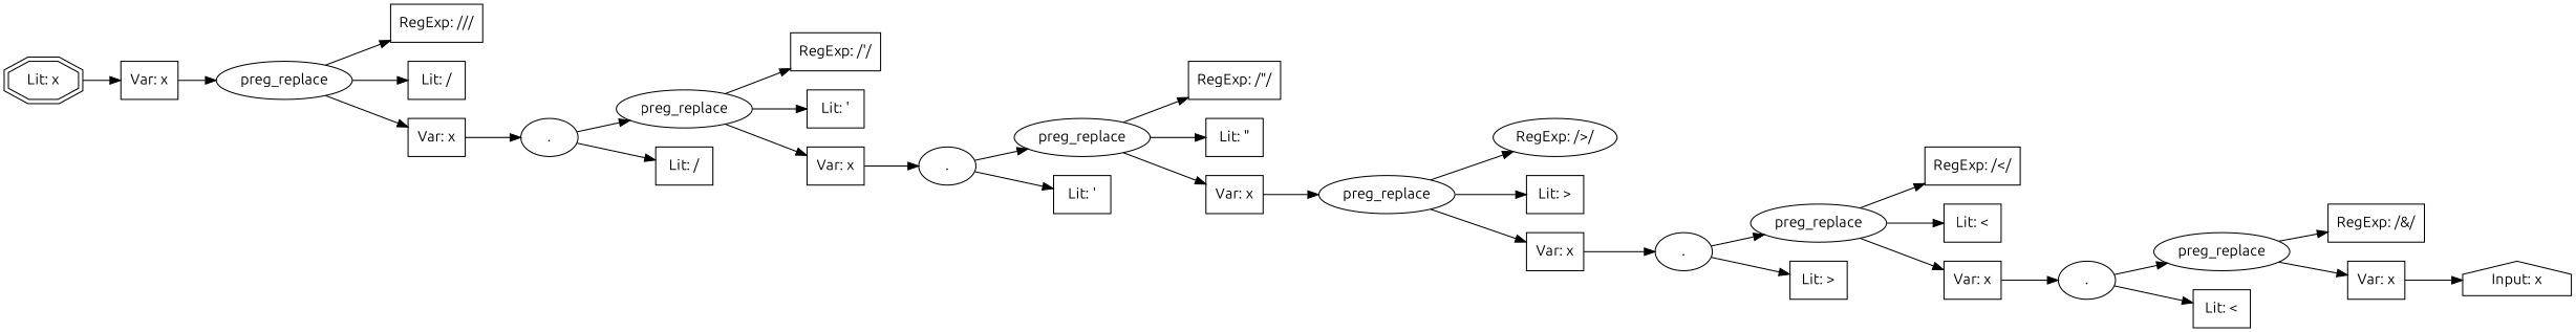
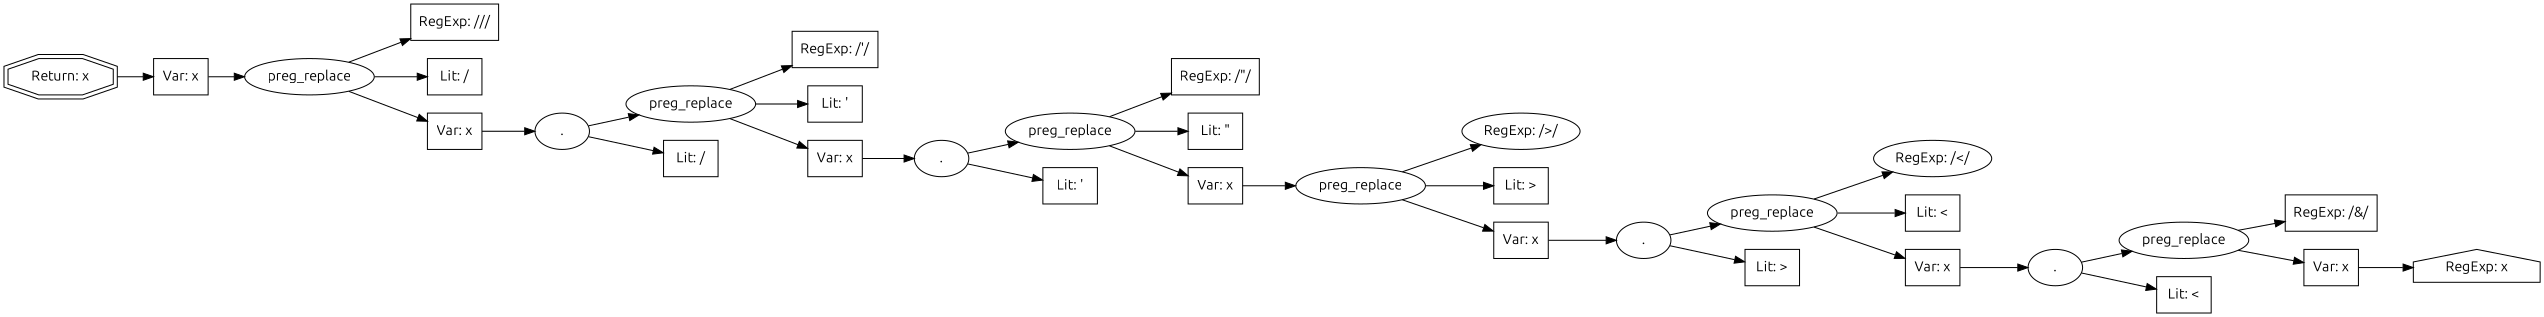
  digraph {
    fontname=Ubuntu
    rankdir=LR
    node [fontname=Ubuntu shape=box]
    edge [fontname=Ubuntu]
-   n1 [label="Input: x" shape=house]
+   n1 [label="RegExp: x" shape=house]
    n2 [label=preg_replace shape=ellipse]
    n3 [label="RegExp: /\&/"]
    n4 [label="Var: x"]
    n5 [label="." shape=ellipse]
    n6 [label="Lit: &lt;"]
    n7 [label=preg_replace shape=ellipse]
-   n8 [label="RegExp: /\</"]
+   n8 [label="RegExp: /\</" shape=ellipse]
    n9 [label="Lit: &lt;"]
    n10 [label="Var: x"]
    n11 [label="." shape=ellipse]
    n12 [label="Lit: &gt;"]
    n13 [label=preg_replace shape=ellipse]
    n14 [label="RegExp: /\>/" shape=ellipse]
    n15 [label="Lit: &gt;"]
    n16 [label="Var: x"]
    n17 [label=preg_replace shape=ellipse]
    n18 [label="RegExp: /\"/"]
    n19 [label="Lit: &quot;"]
    n20 [label="Var: x"]
    n21 [label="." shape=ellipse]
    n22 [label="Lit: &#x27;"]
    n23 [label=preg_replace shape=ellipse]
    n24 [label="RegExp: /\'/"]
    n25 [label="Lit: &#x27;"]
    n26 [label="Var: x"]
    n27 [label="." shape=ellipse]
    n28 [label="Lit: &#x2F;"]
    n29 [label=preg_replace shape=ellipse]
    n30 [label="RegExp: /\//"]
    n31 [label="Lit: &#x2F;"]
    n32 [label="Var: x"]
    n33 [label="Var: x"]
-   n34 [label="Lit: x" shape=doubleoctagon]
+   n34 [label="Return: x" shape=doubleoctagon]
    n2 -> n3
    n2 -> n4
    n4 -> n1
    n5 -> n2
    n5 -> n6
    n7 -> n8
    n7 -> n9
    n7 -> n10
    n10 -> n5
    n11 -> n7
    n11 -> n12
    n13 -> n14
    n13 -> n15
    n13 -> n16
    n16 -> n11
    n17 -> n18
    n17 -> n19
    n17 -> n20
    n20 -> n13
    n21 -> n17
    n21 -> n22
    n23 -> n24
    n23 -> n25
    n23 -> n26
    n26 -> n21
    n27 -> n23
    n27 -> n28
    n29 -> n30
    n29 -> n31
    n29 -> n32
    n32 -> n27
    n33 -> n29
    n34 -> n33
  }
